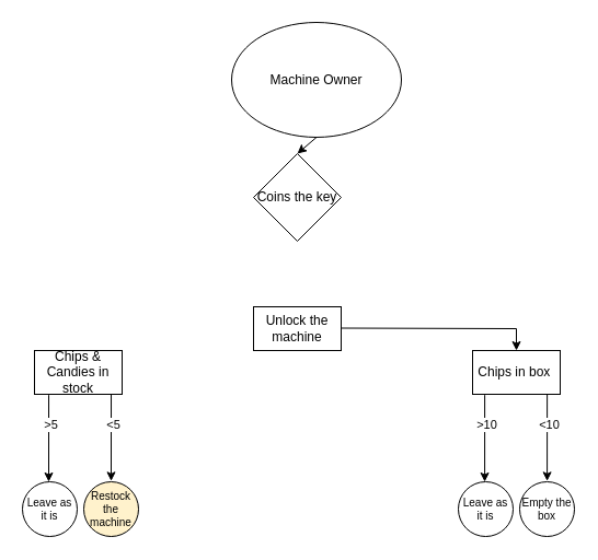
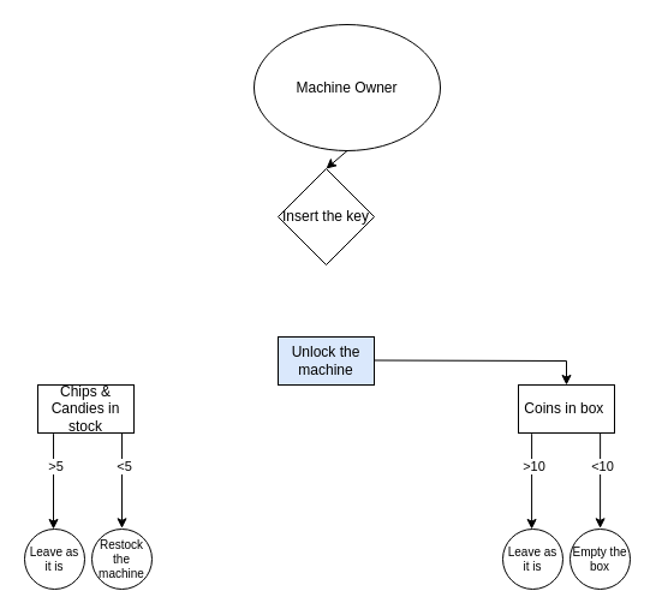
  <mxCell id="0" />
  <mxCell id="1" parent="0" />
  <mxCell id="2" value="Machine Owner" style="ellipse;whiteSpace=wrap;html=1;" vertex="1" parent="1"><mxGeometry x="211" y="20" width="155" height="105" as="geometry" /></mxCell>
  <mxCell id="3" value="" style="endArrow=classic;html=1;rounded=0;exitX=0.5;exitY=1;exitDx=0;exitDy=0;" edge="1" parent="1" source="2"><mxGeometry width="50" height="50" relative="1" as="geometry"><mxPoint x="271" y="270" as="sourcePoint" /><mxPoint x="271" y="140" as="targetPoint" /></mxGeometry></mxCell>
- <mxCell id="4" value="Coins the key" style="rhombus;whiteSpace=wrap;html=1;" vertex="1" parent="1"><mxGeometry x="231" y="140" width="80" height="80" as="geometry" /></mxCell>
- <mxCell id="5" value="Unlock the machine" style="rounded=0;whiteSpace=wrap;html=1;" vertex="1" parent="1"><mxGeometry x="231" y="280" width="80" height="40" as="geometry" /></mxCell>
+ <mxCell id="4" value="Insert the key" style="rhombus;whiteSpace=wrap;html=1;" vertex="1" parent="1"><mxGeometry x="231" y="140" width="80" height="80" as="geometry" /></mxCell>
+ <mxCell id="5" value="Unlock the machine" style="rounded=0;whiteSpace=wrap;html=1;fillColor=#dae8fc;" vertex="1" parent="1"><mxGeometry x="231" y="280" width="80" height="40" as="geometry" /></mxCell>
  <mxCell id="6" value="" style="endArrow=classic;html=1;rounded=0;" edge="1" parent="1"><mxGeometry width="50" height="50" relative="1" as="geometry"><mxPoint x="311" y="299.5" as="sourcePoint" /><mxPoint x="471" y="320" as="targetPoint" /><Array as="points"><mxPoint x="471" y="300" /></Array></mxGeometry></mxCell>
  <mxCell id="7" value="Chips &amp;amp; Candies in stock" style="rounded=0;whiteSpace=wrap;html=1;" vertex="1" parent="1"><mxGeometry x="31" y="320" width="80" height="40" as="geometry" /></mxCell>
- <mxCell id="8" value="Chips in box&amp;nbsp;" style="rounded=0;whiteSpace=wrap;html=1;" vertex="1" parent="1"><mxGeometry x="431" y="320" width="80" height="40" as="geometry" /></mxCell>
+ <mxCell id="8" value="Coins in box&amp;nbsp;" style="rounded=0;whiteSpace=wrap;html=1;" vertex="1" parent="1"><mxGeometry x="431" y="320" width="80" height="40" as="geometry" /></mxCell>
  <mxCell id="9" value="" style="endArrow=classic;html=1;rounded=0;exitX=0.163;exitY=1.017;exitDx=0;exitDy=0;exitPerimeter=0;" edge="1" parent="1" source="7"><mxGeometry width="50" height="50" relative="1" as="geometry"><mxPoint x="321" y="330" as="sourcePoint" /><mxPoint x="44" y="440" as="targetPoint" /></mxGeometry></mxCell>
  <mxCell id="10" value="&amp;gt;5" style="edgeLabel;html=1;align=center;verticalAlign=middle;resizable=0;points=[];" vertex="1" connectable="0" parent="9"><mxGeometry x="-0.324" y="1" relative="1" as="geometry"><mxPoint as="offset" /></mxGeometry></mxCell>
  <mxCell id="11" value="" style="endArrow=classic;html=1;rounded=0;exitX=0.163;exitY=1.017;exitDx=0;exitDy=0;exitPerimeter=0;" edge="1" parent="1"><mxGeometry width="50" height="50" relative="1" as="geometry"><mxPoint x="101.04" y="360" as="sourcePoint" /><mxPoint x="101" y="439.32" as="targetPoint" /></mxGeometry></mxCell>
  <mxCell id="12" value="&amp;lt;5" style="edgeLabel;html=1;align=center;verticalAlign=middle;resizable=0;points=[];" vertex="1" connectable="0" parent="11"><mxGeometry x="-0.324" y="1" relative="1" as="geometry"><mxPoint as="offset" /></mxGeometry></mxCell>
  <mxCell id="13" value="" style="endArrow=classic;html=1;rounded=0;exitX=0.163;exitY=1.017;exitDx=0;exitDy=0;exitPerimeter=0;" edge="1" parent="1"><mxGeometry width="50" height="50" relative="1" as="geometry"><mxPoint x="442.12" y="360.68" as="sourcePoint" /><mxPoint x="442.08" y="440" as="targetPoint" /></mxGeometry></mxCell>
  <mxCell id="14" value="&amp;gt;10" style="edgeLabel;html=1;align=center;verticalAlign=middle;resizable=0;points=[];" vertex="1" connectable="0" parent="13"><mxGeometry x="-0.324" y="1" relative="1" as="geometry"><mxPoint as="offset" /></mxGeometry></mxCell>
  <mxCell id="15" value="" style="endArrow=classic;html=1;rounded=0;exitX=0.163;exitY=1.017;exitDx=0;exitDy=0;exitPerimeter=0;" edge="1" parent="1"><mxGeometry width="50" height="50" relative="1" as="geometry"><mxPoint x="499.12" y="360" as="sourcePoint" /><mxPoint x="499.08" y="439.32" as="targetPoint" /></mxGeometry></mxCell>
  <mxCell id="16" value="&amp;lt;10" style="edgeLabel;html=1;align=center;verticalAlign=middle;resizable=0;points=[];" vertex="1" connectable="0" parent="15"><mxGeometry x="-0.324" y="1" relative="1" as="geometry"><mxPoint as="offset" /></mxGeometry></mxCell>
- <mxCell id="17" value="Restock the machine" style="ellipse;whiteSpace=wrap;html=1;fontSize=10;fillColor=#fff2cc;" vertex="1" parent="1"><mxGeometry x="76" y="440" width="50" height="50" as="geometry" /></mxCell>
+ <mxCell id="17" value="Restock the machine" style="ellipse;whiteSpace=wrap;html=1;fontSize=10;" vertex="1" parent="1"><mxGeometry x="76" y="440" width="50" height="50" as="geometry" /></mxCell>
  <mxCell id="18" value="Leave as it is" style="ellipse;whiteSpace=wrap;html=1;fontSize=10;" vertex="1" parent="1"><mxGeometry x="20" y="440" width="50" height="50" as="geometry" /></mxCell>
  <mxCell id="19" value="Empty the box" style="ellipse;whiteSpace=wrap;html=1;fontSize=10;" vertex="1" parent="1"><mxGeometry x="474" y="440" width="50" height="50" as="geometry" /></mxCell>
  <mxCell id="20" value="Leave as it is" style="ellipse;whiteSpace=wrap;html=1;fontSize=10;" vertex="1" parent="1"><mxGeometry x="418" y="440" width="50" height="50" as="geometry" /></mxCell>
